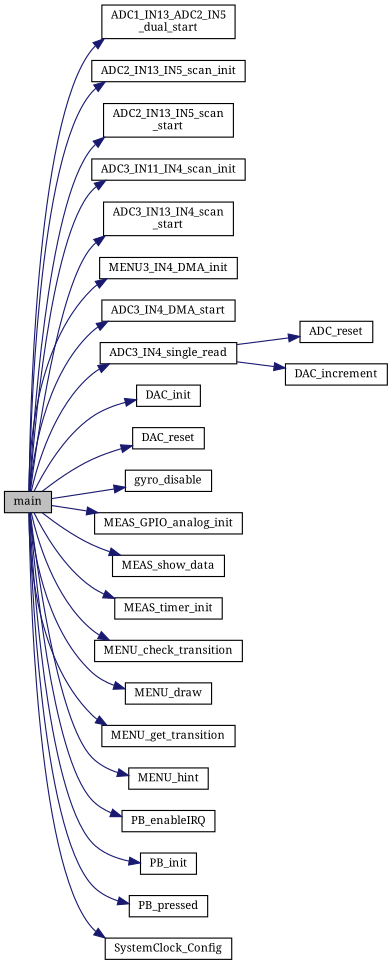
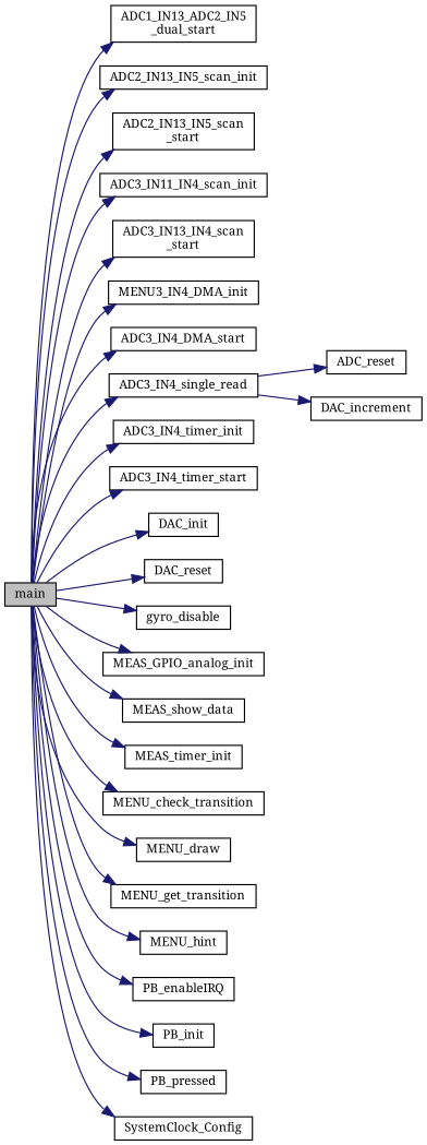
  digraph {
    fontname="Noto Serif"
    rankdir=LR
    node [color=black fillcolor=white fontname="Noto Serif" fontsize=10 shape=record style=filled]
    edge [color=midnightblue fontname="Noto Serif" fontsize=10 labelfontname=Helvetica labelfontsize=10 style=solid]
    n1 [fillcolor=grey75 fontcolor=black height=0.2 label=main width=0.4]
    n2 [height=0.2 label="ADC1_IN13_ADC2_IN5\l_dual_start" width=0.4]
    n3 [height=0.2 label=ADC2_IN13_IN5_scan_init width=0.4]
    n4 [height=0.2 label="ADC2_IN13_IN5_scan\l_start" width=0.4]
    n5 [height=0.2 label=ADC3_IN11_IN4_scan_init width=0.4]
    n6 [height=0.2 label="ADC3_IN13_IN4_scan\l_start" width=0.4]
    n7 [height=0.2 label=MENU3_IN4_DMA_init width=0.4]
    n8 [height=0.2 label=ADC3_IN4_DMA_start width=0.4]
    n9 [height=0.2 label=ADC3_IN4_single_read width=0.4]
+   n10 [height=0.2 label=ADC3_IN4_timer_init width=0.4]
+   n11 [height=0.2 label=ADC3_IN4_timer_start width=0.4]
    n12 [height=0.2 label=DAC_init width=0.4]
    n13 [height=0.2 label=DAC_reset width=0.4]
    n14 [height=0.2 label=gyro_disable width=0.4]
    n15 [height=0.2 label=MEAS_GPIO_analog_init width=0.4]
    n16 [height=0.2 label=MEAS_show_data width=0.4]
    n17 [height=0.2 label=MEAS_timer_init width=0.4]
    n18 [height=0.2 label=MENU_check_transition width=0.4]
    n19 [height=0.2 label=MENU_draw width=0.4]
    n20 [height=0.2 label=MENU_get_transition width=0.4]
    n21 [height=0.2 label=MENU_hint width=0.4]
    n22 [height=0.2 label=PB_enableIRQ width=0.4]
    n23 [height=0.2 label=PB_init width=0.4]
    n24 [height=0.2 label=PB_pressed width=0.4]
    n25 [height=0.2 label=SystemClock_Config width=0.4]
    n26 [height=0.2 label=ADC_reset width=0.4]
    n27 [height=0.2 label=DAC_increment width=0.4]
    n1 -> n2
    n1 -> n3
    n1 -> n4
    n1 -> n5
    n1 -> n6
    n1 -> n7
    n1 -> n8
    n1 -> n9
+   n1 -> n10
+   n1 -> n11
    n1 -> n12
    n1 -> n13
    n1 -> n14
    n1 -> n15
    n1 -> n16
    n1 -> n17
    n1 -> n18
    n1 -> n19
    n1 -> n20
    n1 -> n21
    n1 -> n22
    n1 -> n23
    n1 -> n24
    n1 -> n25
    n9 -> n26
    n9 -> n27
  }
